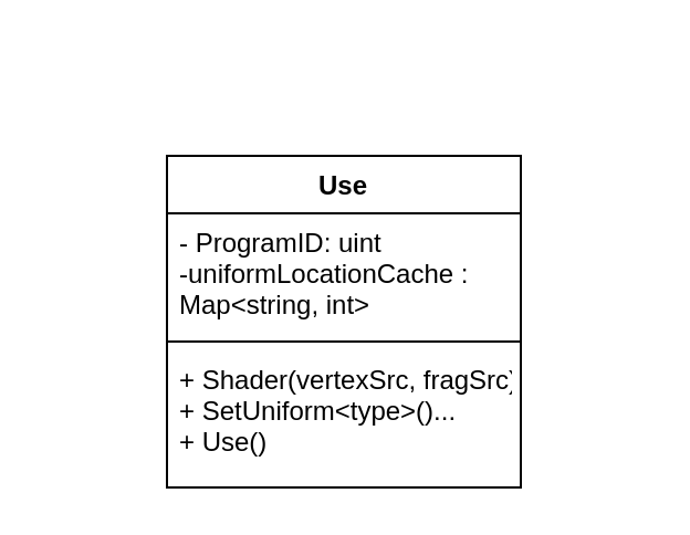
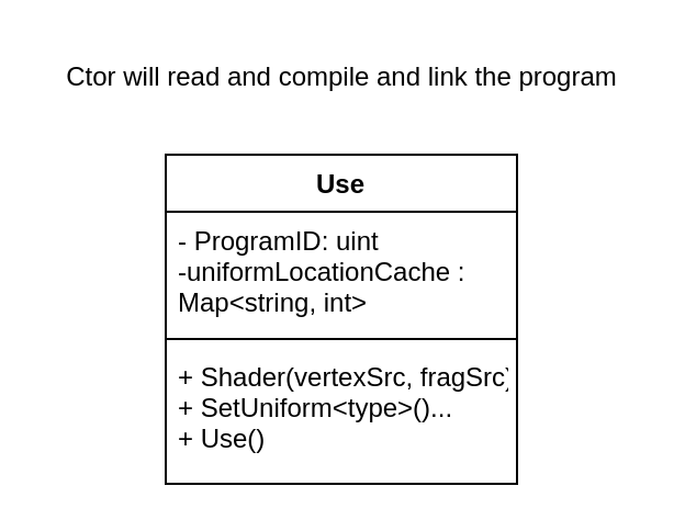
  <mxCell id="0" />
  <mxCell id="1" parent="0" />
  <mxCell id="2" value="Use" style="swimlane;fontStyle=1;align=center;verticalAlign=top;childLayout=stackLayout;horizontal=1;startSize=26;horizontalStack=0;resizeParent=1;resizeParentMax=0;resizeLast=0;collapsible=1;marginBottom=0;" vertex="1" parent="1"><mxGeometry x="75" y="70" width="160" height="150" as="geometry" /></mxCell>
  <mxCell id="3" value="- ProgramID: uint&#10;-uniformLocationCache :&#10;Map&lt;string, int&gt; " style="text;strokeColor=none;fillColor=none;align=left;verticalAlign=top;spacingLeft=4;spacingRight=4;overflow=hidden;rotatable=0;points=[[0,0.5],[1,0.5]];portConstraint=eastwest;" vertex="1" parent="2"><mxGeometry y="26" width="160" height="54" as="geometry" /></mxCell>
  <mxCell id="4" value="" style="line;strokeWidth=1;fillColor=none;align=left;verticalAlign=middle;spacingTop=-1;spacingLeft=3;spacingRight=3;rotatable=0;labelPosition=right;points=[];portConstraint=eastwest;strokeColor=inherit;" vertex="1" parent="2"><mxGeometry y="80" width="160" height="8" as="geometry" /></mxCell>
  <mxCell id="5" value="+ Shader(vertexSrc, fragSrc);&#10;+ SetUniform&lt;type&gt;()...&#10;+ Use()" style="text;strokeColor=none;fillColor=none;align=left;verticalAlign=top;spacingLeft=4;spacingRight=4;overflow=hidden;rotatable=0;points=[[0,0.5],[1,0.5]];portConstraint=eastwest;" vertex="1" parent="2"><mxGeometry y="88" width="160" height="62" as="geometry" /></mxCell>
+ <mxCell id="6" value="Ctor will read and compile and link the program" style="text;html=1;align=center;verticalAlign=middle;resizable=0;points=[];autosize=1;strokeColor=none;fillColor=none;" vertex="1" parent="1"><mxGeometry x="20" y="20" width="270" height="30" as="geometry" /></mxCell>
